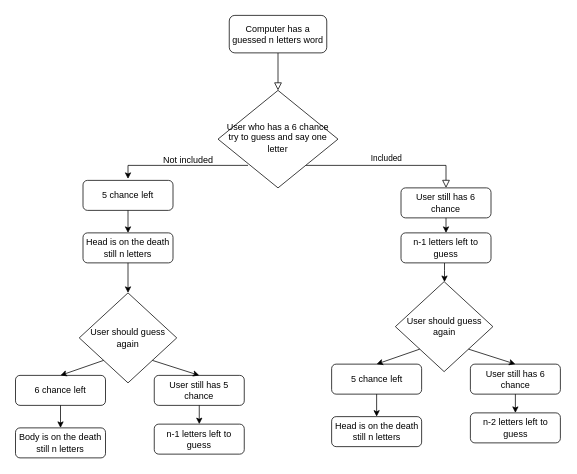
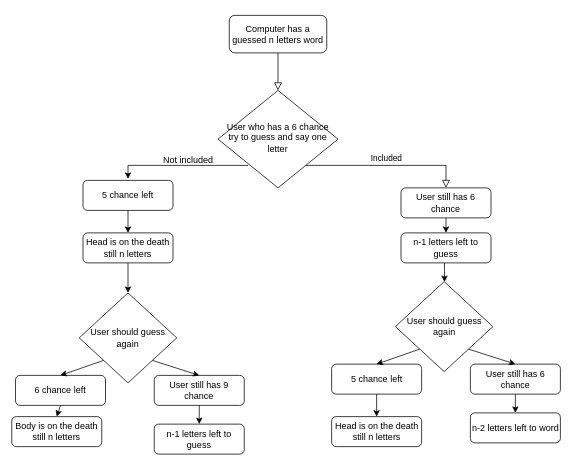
  <mxCell id="0" />
  <mxCell id="1" parent="0" />
  <mxCell id="2" value="" style="rounded=0;html=1;jettySize=auto;orthogonalLoop=1;fontSize=11;endArrow=block;endFill=0;endSize=8;strokeWidth=1;shadow=0;labelBackgroundColor=none;edgeStyle=orthogonalEdgeStyle;" parent="1" source="3" target="5" edge="1"><mxGeometry relative="1" as="geometry" /></mxCell>
  <mxCell id="3" value="Computer has a guessed n letters word" style="rounded=1;whiteSpace=wrap;html=1;fontSize=12;glass=0;strokeWidth=1;shadow=0;" parent="1" vertex="1"><mxGeometry x="305" y="20" width="130" height="50" as="geometry" /></mxCell>
  <mxCell id="4" value="Included&amp;nbsp;" style="edgeStyle=orthogonalEdgeStyle;rounded=0;html=1;jettySize=auto;orthogonalLoop=1;fontSize=11;endArrow=block;endFill=0;endSize=8;strokeWidth=1;shadow=0;labelBackgroundColor=none;" parent="1" source="5" target="6" edge="1"><mxGeometry y="10" relative="1" as="geometry"><mxPoint as="offset" /><Array as="points"><mxPoint x="440" y="220" /><mxPoint x="440" y="220" /></Array></mxGeometry></mxCell>
  <mxCell id="5" value="User who has a 6 chance try to guess and say one letter" style="rhombus;whiteSpace=wrap;html=1;shadow=0;fontFamily=Helvetica;fontSize=12;align=center;strokeWidth=1;spacing=6;spacingTop=-4;" parent="1" vertex="1"><mxGeometry x="290" y="120" width="160" height="130" as="geometry" /></mxCell>
  <mxCell id="6" value="User still has 6 chance" style="rounded=1;whiteSpace=wrap;html=1;fontSize=12;glass=0;strokeWidth=1;shadow=0;" parent="1" vertex="1"><mxGeometry x="534" y="250" width="120" height="40" as="geometry" /></mxCell>
  <mxCell id="7" value="" style="endArrow=classic;html=1;rounded=0;" edge="1" parent="1"><mxGeometry width="50" height="50" relative="1" as="geometry"><mxPoint x="330" y="220" as="sourcePoint" /><mxPoint x="170" y="238" as="targetPoint" /><Array as="points"><mxPoint x="170" y="220" /></Array></mxGeometry></mxCell>
  <mxCell id="8" value="5 chance left" style="rounded=1;whiteSpace=wrap;html=1;" vertex="1" parent="1"><mxGeometry x="110" y="240" width="120" height="40" as="geometry" /></mxCell>
  <mxCell id="9" value="Not included" style="text;html=1;align=center;verticalAlign=middle;resizable=0;points=[];autosize=1;strokeColor=none;fillColor=none;" vertex="1" parent="1"><mxGeometry x="205" y="198" width="90" height="30" as="geometry" /></mxCell>
  <mxCell id="10" value="Head is on the death still n letters" style="rounded=1;whiteSpace=wrap;html=1;" vertex="1" parent="1"><mxGeometry x="110" y="310" width="120" height="40" as="geometry" /></mxCell>
  <mxCell id="11" value="" style="endArrow=classic;html=1;rounded=0;entryX=0.5;entryY=0;entryDx=0;entryDy=0;" edge="1" parent="1" target="10"><mxGeometry width="50" height="50" relative="1" as="geometry"><mxPoint x="170" y="280" as="sourcePoint" /><mxPoint x="220" y="230" as="targetPoint" /></mxGeometry></mxCell>
  <mxCell id="12" value="User should guess again" style="rhombus;whiteSpace=wrap;html=1;" vertex="1" parent="1"><mxGeometry x="105" y="390" width="130" height="120" as="geometry" /></mxCell>
  <mxCell id="13" value="" style="endArrow=classic;html=1;rounded=0;entryX=0.5;entryY=0;entryDx=0;entryDy=0;" edge="1" parent="1" target="12"><mxGeometry width="50" height="50" relative="1" as="geometry"><mxPoint x="170" y="350" as="sourcePoint" /><mxPoint x="290" y="430" as="targetPoint" /></mxGeometry></mxCell>
  <mxCell id="14" value="" style="edgeStyle=orthogonalEdgeStyle;rounded=0;orthogonalLoop=1;jettySize=auto;html=1;" edge="1" parent="1" source="15" target="25"><mxGeometry relative="1" as="geometry"><Array as="points"><mxPoint x="592" y="360" /><mxPoint x="592" y="360" /></Array></mxGeometry></mxCell>
  <mxCell id="15" value="n-1 letters left to guess" style="rounded=1;whiteSpace=wrap;html=1;" vertex="1" parent="1"><mxGeometry x="534" y="310" width="120" height="40" as="geometry" /></mxCell>
  <mxCell id="16" value="" style="endArrow=classic;html=1;rounded=0;entryX=0.5;entryY=0;entryDx=0;entryDy=0;exitX=0.5;exitY=1;exitDx=0;exitDy=0;" edge="1" parent="1" source="6" target="15"><mxGeometry width="50" height="50" relative="1" as="geometry"><mxPoint x="590" y="290" as="sourcePoint" /><mxPoint x="640" y="240" as="targetPoint" /></mxGeometry></mxCell>
- <mxCell id="17" value="User still has 5 chance" style="rounded=1;whiteSpace=wrap;html=1;fontSize=12;glass=0;strokeWidth=1;shadow=0;" vertex="1" parent="1"><mxGeometry x="205" y="500" width="120" height="40" as="geometry" /></mxCell>
+ <mxCell id="17" value="User still has 9 chance" style="rounded=1;whiteSpace=wrap;html=1;fontSize=12;glass=0;strokeWidth=1;shadow=0;" vertex="1" parent="1"><mxGeometry x="205" y="500" width="120" height="40" as="geometry" /></mxCell>
  <mxCell id="18" value="n-1 letters left to guess" style="rounded=1;whiteSpace=wrap;html=1;" vertex="1" parent="1"><mxGeometry x="205" y="565" width="120" height="40" as="geometry" /></mxCell>
  <mxCell id="19" value="" style="endArrow=classic;html=1;rounded=0;entryX=0.5;entryY=0;entryDx=0;entryDy=0;exitX=0.5;exitY=1;exitDx=0;exitDy=0;" edge="1" parent="1" source="17" target="18"><mxGeometry width="50" height="50" relative="1" as="geometry"><mxPoint x="261" y="540" as="sourcePoint" /><mxPoint x="311" y="490" as="targetPoint" /></mxGeometry></mxCell>
  <mxCell id="20" value="6 chance left" style="rounded=1;whiteSpace=wrap;html=1;" vertex="1" parent="1"><mxGeometry x="20" y="500" width="120" height="40" as="geometry" /></mxCell>
- <mxCell id="21" value="Body is on the death still n letters" style="rounded=1;whiteSpace=wrap;html=1;" vertex="1" parent="1"><mxGeometry x="20" y="570" width="120" height="40" as="geometry" /></mxCell>
+ <mxCell id="21" value="Body is on the death still n letters" style="rounded=1;whiteSpace=wrap;html=1;" vertex="1" parent="1"><mxGeometry x="15" y="555" width="120" height="40" as="geometry" /></mxCell>
  <mxCell id="22" value="" style="endArrow=classic;html=1;rounded=0;entryX=0.5;entryY=0;entryDx=0;entryDy=0;" edge="1" parent="1" target="21"><mxGeometry width="50" height="50" relative="1" as="geometry"><mxPoint x="80" y="540" as="sourcePoint" /><mxPoint x="130" y="490" as="targetPoint" /></mxGeometry></mxCell>
  <mxCell id="23" value="" style="endArrow=classic;html=1;rounded=0;entryX=0.5;entryY=0;entryDx=0;entryDy=0;exitX=1;exitY=1;exitDx=0;exitDy=0;" edge="1" parent="1" source="12" target="17"><mxGeometry width="50" height="50" relative="1" as="geometry"><mxPoint x="380" y="490" as="sourcePoint" /><mxPoint x="430" y="440" as="targetPoint" /></mxGeometry></mxCell>
  <mxCell id="24" value="" style="endArrow=classic;html=1;rounded=0;exitX=0;exitY=1;exitDx=0;exitDy=0;entryX=0.5;entryY=0;entryDx=0;entryDy=0;" edge="1" parent="1" source="12" target="20"><mxGeometry width="50" height="50" relative="1" as="geometry"><mxPoint x="380" y="490" as="sourcePoint" /><mxPoint x="430" y="440" as="targetPoint" /></mxGeometry></mxCell>
  <mxCell id="25" value="User should guess again" style="rhombus;whiteSpace=wrap;html=1;" vertex="1" parent="1"><mxGeometry x="526.5" y="375" width="130" height="120" as="geometry" /></mxCell>
  <mxCell id="26" value="User still has 6 chance" style="rounded=1;whiteSpace=wrap;html=1;fontSize=12;glass=0;strokeWidth=1;shadow=0;" vertex="1" parent="1"><mxGeometry x="626.5" y="485" width="120" height="40" as="geometry" /></mxCell>
- <mxCell id="27" value="n-2 letters left to guess" style="rounded=1;whiteSpace=wrap;html=1;" vertex="1" parent="1"><mxGeometry x="626.5" y="550" width="120" height="40" as="geometry" /></mxCell>
+ <mxCell id="27" value="n-2 letters left to word" style="rounded=1;whiteSpace=wrap;html=1;" vertex="1" parent="1"><mxGeometry x="626.5" y="550" width="120" height="40" as="geometry" /></mxCell>
  <mxCell id="28" value="" style="endArrow=classic;html=1;rounded=0;exitX=0.5;exitY=1;exitDx=0;exitDy=0;" edge="1" parent="1" source="26" target="27"><mxGeometry width="50" height="50" relative="1" as="geometry"><mxPoint x="682.5" y="525" as="sourcePoint" /><mxPoint x="732.5" y="475" as="targetPoint" /></mxGeometry></mxCell>
  <mxCell id="29" value="5 chance left" style="rounded=1;whiteSpace=wrap;html=1;" vertex="1" parent="1"><mxGeometry x="441.5" y="485" width="120" height="40" as="geometry" /></mxCell>
  <mxCell id="30" value="Head is on the death still n letters" style="rounded=1;whiteSpace=wrap;html=1;" vertex="1" parent="1"><mxGeometry x="441.5" y="555" width="120" height="40" as="geometry" /></mxCell>
  <mxCell id="31" value="" style="endArrow=classic;html=1;rounded=0;entryX=0.5;entryY=0;entryDx=0;entryDy=0;" edge="1" parent="1" target="30"><mxGeometry width="50" height="50" relative="1" as="geometry"><mxPoint x="501.5" y="525" as="sourcePoint" /><mxPoint x="551.5" y="475" as="targetPoint" /></mxGeometry></mxCell>
  <mxCell id="32" value="" style="endArrow=classic;html=1;rounded=0;entryX=0.5;entryY=0;entryDx=0;entryDy=0;exitX=1;exitY=1;exitDx=0;exitDy=0;" edge="1" parent="1" source="25" target="26"><mxGeometry width="50" height="50" relative="1" as="geometry"><mxPoint x="801.5" y="475" as="sourcePoint" /><mxPoint x="851.5" y="425" as="targetPoint" /></mxGeometry></mxCell>
  <mxCell id="33" value="" style="endArrow=classic;html=1;rounded=0;exitX=0;exitY=1;exitDx=0;exitDy=0;entryX=0.5;entryY=0;entryDx=0;entryDy=0;" edge="1" parent="1" source="25" target="29"><mxGeometry width="50" height="50" relative="1" as="geometry"><mxPoint x="801.5" y="475" as="sourcePoint" /><mxPoint x="851.5" y="425" as="targetPoint" /></mxGeometry></mxCell>
